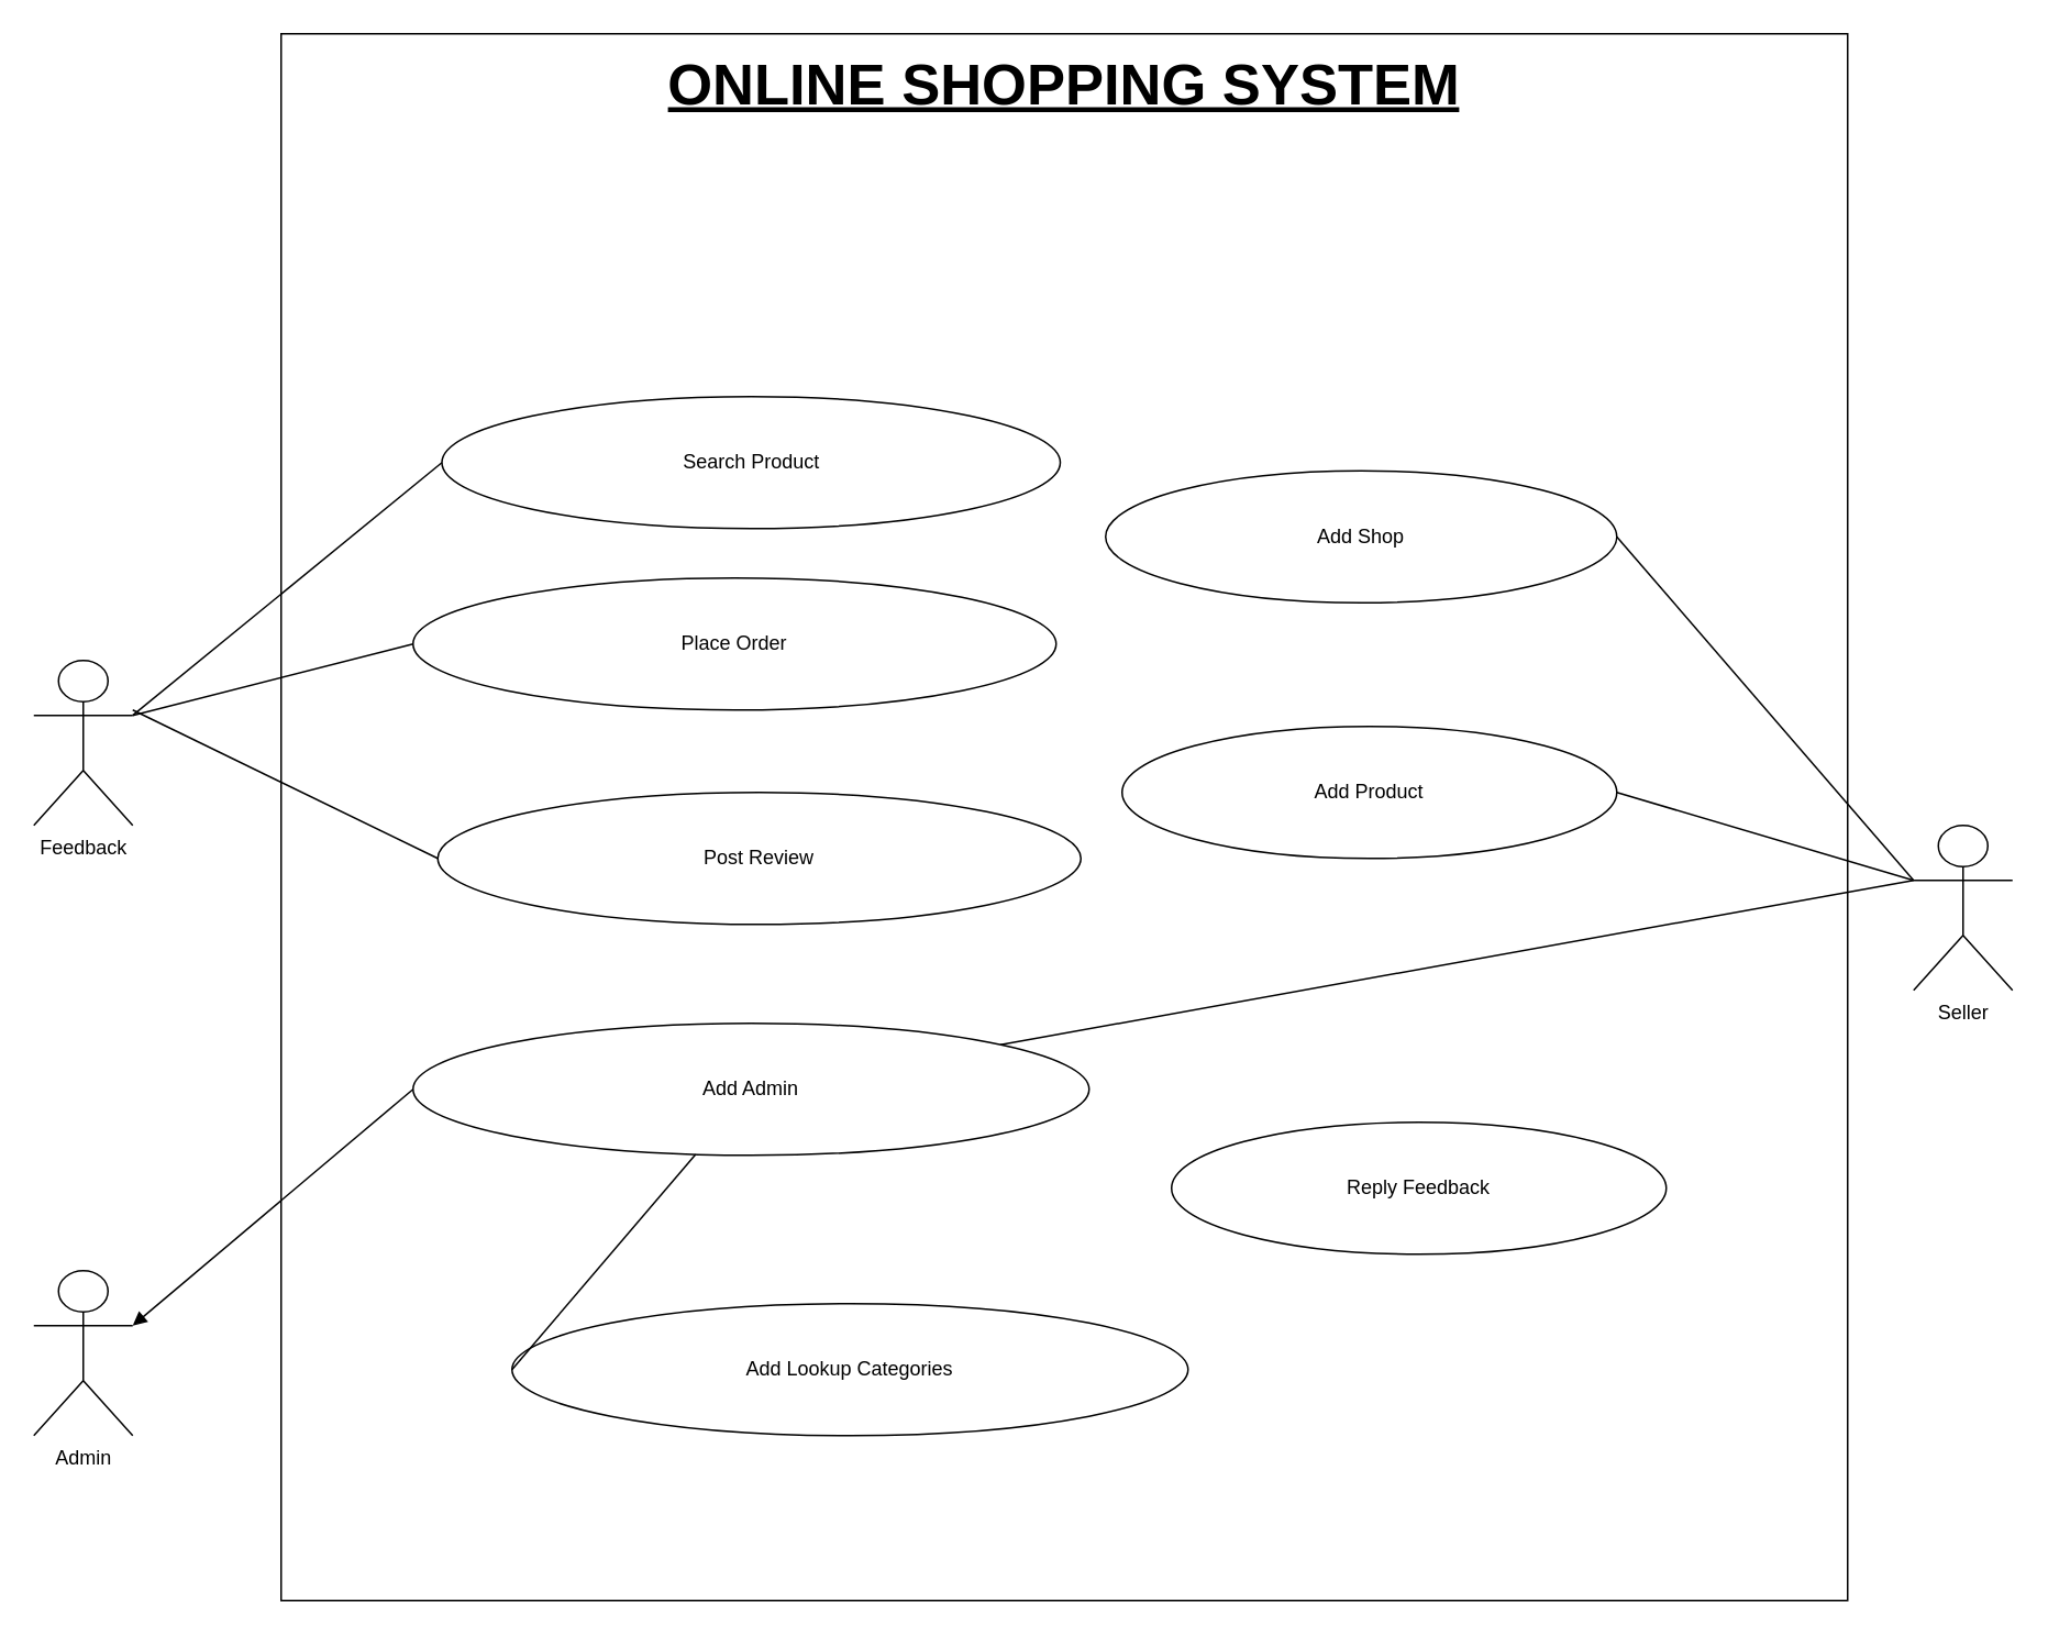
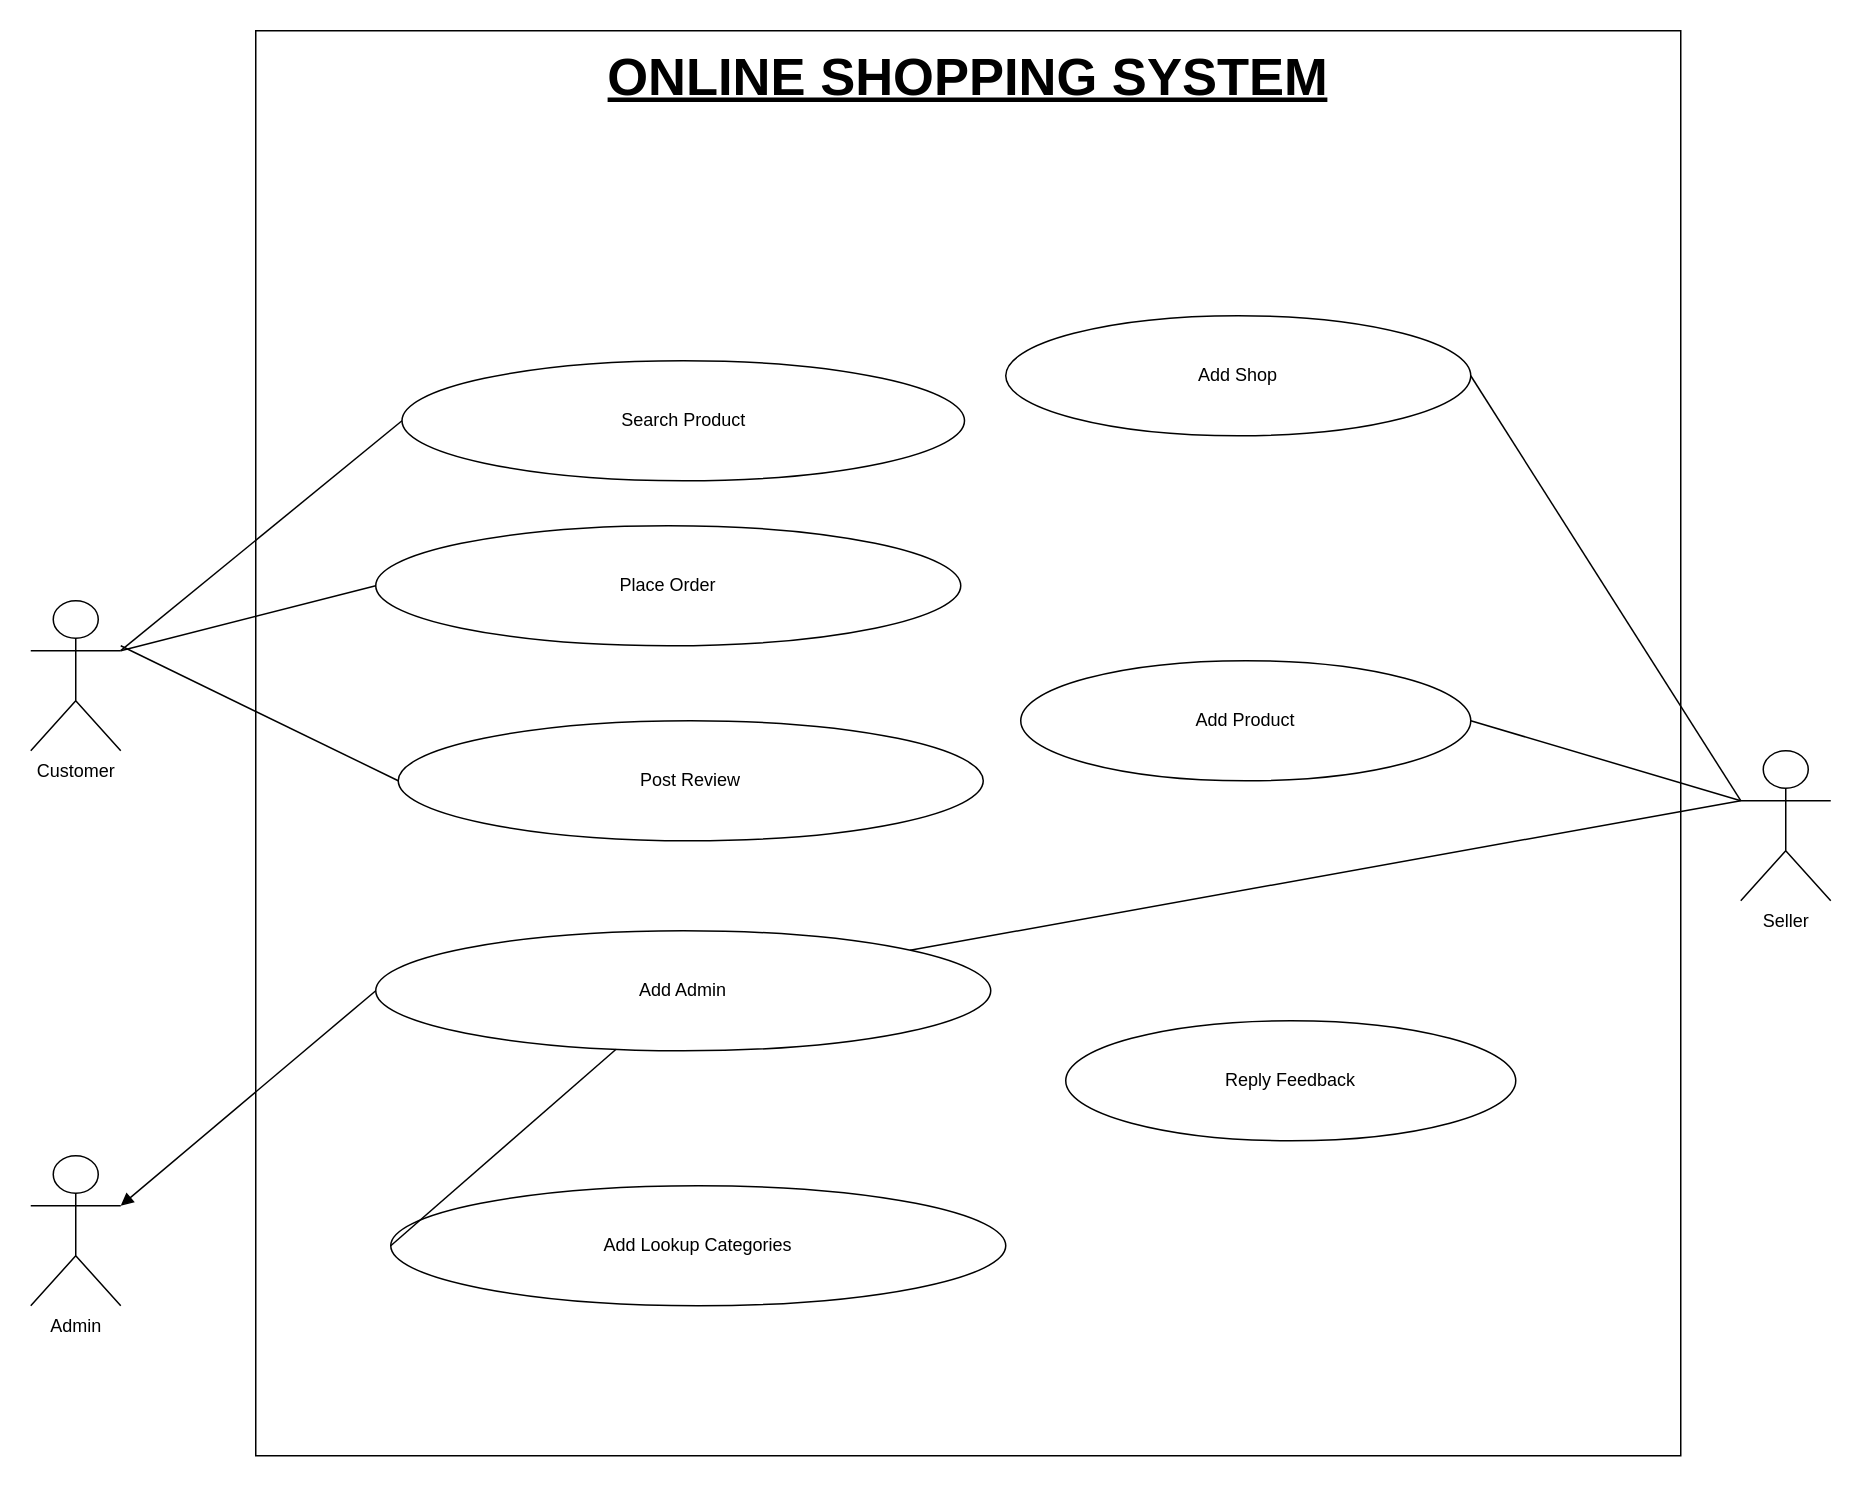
  <mxCell id="0" />
  <mxCell id="1" parent="0" />
- <mxCell id="2" value="Feedback" style="shape=umlActor;verticalLabelPosition=bottom;verticalAlign=top;html=1;outlineConnect=0;" parent="1" vertex="1"><mxGeometry x="20" y="400" width="60" height="100" as="geometry" /></mxCell>
+ <mxCell id="2" value="Customer" style="shape=umlActor;verticalLabelPosition=bottom;verticalAlign=top;html=1;outlineConnect=0;" parent="1" vertex="1"><mxGeometry x="20" y="400" width="60" height="100" as="geometry" /></mxCell>
  <mxCell id="3" value="Admin" style="shape=umlActor;verticalLabelPosition=bottom;verticalAlign=top;html=1;outlineConnect=0;" parent="1" vertex="1"><mxGeometry x="20" y="770" width="60" height="100" as="geometry" /></mxCell>
  <mxCell id="4" value="" style="whiteSpace=wrap;html=1;aspect=fixed;" parent="1" vertex="1"><mxGeometry x="170" y="20" width="950" height="950" as="geometry" /></mxCell>
  <mxCell id="5" value="Search Product" style="ellipse;whiteSpace=wrap;html=1;" parent="1" vertex="1"><mxGeometry x="267.5" y="240" width="375" height="80" as="geometry" /></mxCell>
  <mxCell id="6" value="Place Order" style="ellipse;whiteSpace=wrap;html=1;" parent="1" vertex="1"><mxGeometry x="250" y="350" width="390" height="80" as="geometry" /></mxCell>
- <mxCell id="7" value="Add Shop" style="ellipse;whiteSpace=wrap;html=1;" parent="1" vertex="1"><mxGeometry x="670" y="285" width="310" height="80" as="geometry" /></mxCell>
+ <mxCell id="7" value="Add Shop" style="ellipse;whiteSpace=wrap;html=1;" parent="1" vertex="1"><mxGeometry x="670" y="210" width="310" height="80" as="geometry" /></mxCell>
  <mxCell id="8" value="Add Product" style="ellipse;whiteSpace=wrap;html=1;" parent="1" vertex="1"><mxGeometry x="680" y="440" width="300" height="80" as="geometry" /></mxCell>
  <mxCell id="9" value="Add Admin" style="ellipse;whiteSpace=wrap;html=1;" parent="1" vertex="1"><mxGeometry x="250" y="620" width="410" height="80" as="geometry" /></mxCell>
- <mxCell id="10" value="Add Lookup Categories" style="ellipse;whiteSpace=wrap;html=1;" parent="1" vertex="1"><mxGeometry x="310" y="790" width="410" height="80" as="geometry" /></mxCell>
+ <mxCell id="10" value="Add Lookup Categories" style="ellipse;whiteSpace=wrap;html=1;" parent="1" vertex="1"><mxGeometry x="260" y="790" width="410" height="80" as="geometry" /></mxCell>
  <mxCell id="11" value="" style="endArrow=none;html=1;rounded=0;entryX=1;entryY=0.5;entryDx=0;entryDy=0;exitX=0;exitY=0.333;exitDx=0;exitDy=0;exitPerimeter=0;" parent="1" source="17" target="7" edge="1"><mxGeometry width="50" height="50" relative="1" as="geometry"><mxPoint x="940" y="500" as="sourcePoint" /><mxPoint x="590" y="470" as="targetPoint" /></mxGeometry></mxCell>
  <mxCell id="12" value="" style="endArrow=none;html=1;rounded=0;exitX=0;exitY=0.333;exitDx=0;exitDy=0;exitPerimeter=0;entryX=1;entryY=0.5;entryDx=0;entryDy=0;" parent="1" source="17" target="8" edge="1"><mxGeometry width="50" height="50" relative="1" as="geometry"><mxPoint x="950" y="502.609" as="sourcePoint" /><mxPoint x="750" y="320" as="targetPoint" /></mxGeometry></mxCell>
  <mxCell id="13" value="Reply Feedback" style="ellipse;whiteSpace=wrap;html=1;" parent="1" vertex="1"><mxGeometry x="710" y="680" width="300" height="80" as="geometry" /></mxCell>
  <mxCell id="14" value="ONLINE SHOPPING SYSTEM" style="text;html=1;strokeColor=none;fillColor=none;spacing=5;spacingTop=-20;whiteSpace=wrap;overflow=hidden;rounded=0;align=center;verticalAlign=middle;fontSize=35;fontStyle=5" parent="1" vertex="1"><mxGeometry x="170" y="20" width="950" height="80" as="geometry" /></mxCell>
  <mxCell id="15" value="Post Review" style="ellipse;whiteSpace=wrap;html=1;" vertex="1" parent="1"><mxGeometry x="265" y="480" width="390" height="80" as="geometry" /></mxCell>
  <mxCell id="16" value="" style="endArrow=none;html=1;rounded=0;exitX=0;exitY=0.333;exitDx=0;exitDy=0;exitPerimeter=0;" edge="1" parent="1" source="17" target="9"><mxGeometry width="50" height="50" relative="1" as="geometry"><mxPoint x="1230" y="493" as="sourcePoint" /><mxPoint x="1010" y="740" as="targetPoint" /></mxGeometry></mxCell>
  <mxCell id="17" value="Seller" style="shape=umlActor;verticalLabelPosition=bottom;verticalAlign=top;html=1;outlineConnect=0;" parent="1" vertex="1"><mxGeometry x="1160" y="500" width="60" height="100" as="geometry" /></mxCell>
  <mxCell id="18" value="" style="endArrow=none;html=1;rounded=0;entryX=1;entryY=0.333;entryDx=0;entryDy=0;exitX=0;exitY=0.5;exitDx=0;exitDy=0;entryPerimeter=0;" edge="1" parent="1" source="5" target="2"><mxGeometry width="50" height="50" relative="1" as="geometry"><mxPoint x="280" y="140" as="sourcePoint" /><mxPoint x="90" y="443.333" as="targetPoint" /></mxGeometry></mxCell>
  <mxCell id="19" value="" style="endArrow=none;html=1;rounded=0;entryX=1;entryY=0.333;entryDx=0;entryDy=0;exitX=0;exitY=0.5;exitDx=0;exitDy=0;entryPerimeter=0;" edge="1" parent="1" source="6" target="2"><mxGeometry width="50" height="50" relative="1" as="geometry"><mxPoint x="270" y="230" as="sourcePoint" /><mxPoint x="90" y="443.333" as="targetPoint" /></mxGeometry></mxCell>
  <mxCell id="20" value="" style="endArrow=none;html=1;rounded=0;exitX=0;exitY=0.5;exitDx=0;exitDy=0;" edge="1" parent="1" source="15"><mxGeometry width="50" height="50" relative="1" as="geometry"><mxPoint x="260" y="400" as="sourcePoint" /><mxPoint x="80" y="430" as="targetPoint" /></mxGeometry></mxCell>
  <mxCell id="21" value="" style="endArrow=none;html=1;rounded=0;exitX=0;exitY=0.5;exitDx=0;exitDy=0;" edge="1" parent="1" source="10" target="9"><mxGeometry width="50" height="50" relative="1" as="geometry"><mxPoint x="270" y="690" as="sourcePoint" /><mxPoint x="100" y="450" as="targetPoint" /></mxGeometry></mxCell>
  <mxCell id="22" value="" style="endArrow=block;html=1;rounded=0;exitX=0;exitY=0.5;exitDx=0;exitDy=0;entryX=1;entryY=0.333;entryDx=0;entryDy=0;entryPerimeter=0;" edge="1" parent="1" source="9" target="3"><mxGeometry width="50" height="50" relative="1" as="geometry"><mxPoint x="270" y="836.67" as="sourcePoint" /><mxPoint x="90" y="730.003" as="targetPoint" /></mxGeometry></mxCell>
